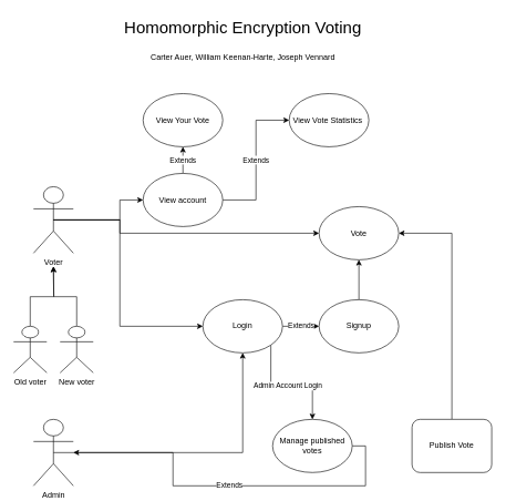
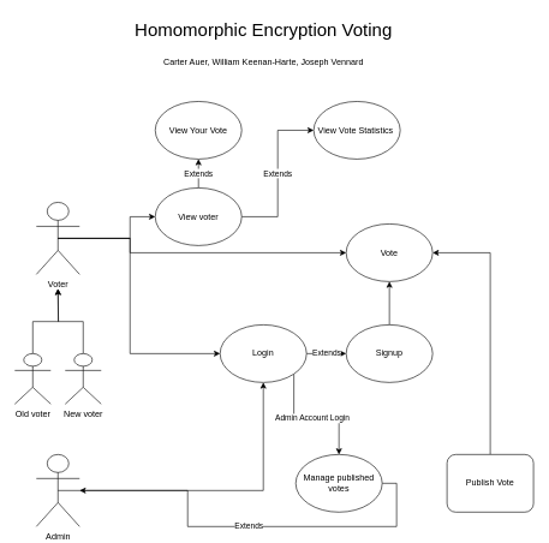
  <mxCell id="0" />
  <mxCell id="1" parent="0" />
  <mxCell id="2" style="edgeStyle=orthogonalEdgeStyle;rounded=0;orthogonalLoop=1;jettySize=auto;html=1;exitX=0.5;exitY=0.5;exitDx=0;exitDy=0;exitPerimeter=0;entryX=0;entryY=0.5;entryDx=0;entryDy=0;" edge="1" parent="1" source="5" target="10"><mxGeometry relative="1" as="geometry"><Array as="points"><mxPoint x="180" y="330" /><mxPoint x="180" y="490" /></Array></mxGeometry></mxCell>
  <mxCell id="3" style="edgeStyle=orthogonalEdgeStyle;rounded=0;orthogonalLoop=1;jettySize=auto;html=1;exitX=0.5;exitY=0.5;exitDx=0;exitDy=0;exitPerimeter=0;entryX=0;entryY=0.5;entryDx=0;entryDy=0;" edge="1" parent="1" source="5" target="26"><mxGeometry relative="1" as="geometry"><Array as="points"><mxPoint x="180" y="330" /><mxPoint x="180" y="300" /></Array></mxGeometry></mxCell>
  <mxCell id="4" style="edgeStyle=orthogonalEdgeStyle;rounded=0;orthogonalLoop=1;jettySize=auto;html=1;exitX=0.5;exitY=0.5;exitDx=0;exitDy=0;exitPerimeter=0;entryX=0;entryY=0.5;entryDx=0;entryDy=0;" edge="1" parent="1" source="5" target="11"><mxGeometry relative="1" as="geometry"><Array as="points"><mxPoint x="180" y="330" /><mxPoint x="180" y="350" /></Array></mxGeometry></mxCell>
  <mxCell id="5" value="Voter" style="shape=umlActor;verticalLabelPosition=bottom;verticalAlign=top;html=1;outlineConnect=0;" vertex="1" parent="1"><mxGeometry x="50" y="280" width="60" height="100" as="geometry" /></mxCell>
  <mxCell id="6" style="edgeStyle=orthogonalEdgeStyle;rounded=0;orthogonalLoop=1;jettySize=auto;html=1;exitX=0.5;exitY=0.5;exitDx=0;exitDy=0;exitPerimeter=0;entryX=0.5;entryY=1;entryDx=0;entryDy=0;" edge="1" parent="1" source="7" target="10"><mxGeometry relative="1" as="geometry"><mxPoint x="350" y="560" as="targetPoint" /><Array as="points"><mxPoint x="365" y="680" /></Array></mxGeometry></mxCell>
  <mxCell id="7" value="Admin&lt;br&gt;" style="shape=umlActor;verticalLabelPosition=bottom;verticalAlign=top;html=1;outlineConnect=0;" vertex="1" parent="1"><mxGeometry x="50" y="630" width="60" height="100" as="geometry" /></mxCell>
  <mxCell id="8" value="Extends" style="edgeStyle=orthogonalEdgeStyle;rounded=0;orthogonalLoop=1;jettySize=auto;html=1;exitX=1;exitY=0.5;exitDx=0;exitDy=0;entryX=0;entryY=0.5;entryDx=0;entryDy=0;" edge="1" parent="1" source="10" target="17"><mxGeometry relative="1" as="geometry" /></mxCell>
  <mxCell id="9" value="Admin Account Login" style="edgeStyle=orthogonalEdgeStyle;rounded=0;orthogonalLoop=1;jettySize=auto;html=1;exitX=1;exitY=1;exitDx=0;exitDy=0;" edge="1" parent="1" source="10" target="21"><mxGeometry relative="1" as="geometry" /></mxCell>
  <mxCell id="10" value="Login" style="ellipse;whiteSpace=wrap;html=1;" vertex="1" parent="1"><mxGeometry x="305" y="450" width="120" height="80" as="geometry" /></mxCell>
  <mxCell id="11" value="Vote" style="ellipse;whiteSpace=wrap;html=1;" vertex="1" parent="1"><mxGeometry x="480" y="310" width="120" height="80" as="geometry" /></mxCell>
  <mxCell id="12" style="edgeStyle=orthogonalEdgeStyle;rounded=0;orthogonalLoop=1;jettySize=auto;html=1;exitX=0.5;exitY=0;exitDx=0;exitDy=0;exitPerimeter=0;" edge="1" parent="1" source="13"><mxGeometry relative="1" as="geometry"><mxPoint x="80" y="400" as="targetPoint" /></mxGeometry></mxCell>
  <mxCell id="13" value="New voter" style="shape=umlActor;verticalLabelPosition=bottom;verticalAlign=top;html=1;outlineConnect=0;" vertex="1" parent="1"><mxGeometry x="90" y="490" width="50" height="70" as="geometry" /></mxCell>
  <mxCell id="14" style="edgeStyle=orthogonalEdgeStyle;rounded=0;orthogonalLoop=1;jettySize=auto;html=1;exitX=0.5;exitY=0;exitDx=0;exitDy=0;exitPerimeter=0;" edge="1" parent="1" source="15"><mxGeometry relative="1" as="geometry"><mxPoint x="80" y="400" as="targetPoint" /></mxGeometry></mxCell>
  <mxCell id="15" value="Old voter" style="shape=umlActor;verticalLabelPosition=bottom;verticalAlign=top;html=1;outlineConnect=0;" vertex="1" parent="1"><mxGeometry x="20" y="490" width="50" height="70" as="geometry" /></mxCell>
  <mxCell id="16" style="edgeStyle=orthogonalEdgeStyle;rounded=0;orthogonalLoop=1;jettySize=auto;html=1;exitX=0.5;exitY=0;exitDx=0;exitDy=0;entryX=0.5;entryY=1;entryDx=0;entryDy=0;" edge="1" parent="1" source="17" target="11"><mxGeometry relative="1" as="geometry" /></mxCell>
  <mxCell id="17" value="Signup" style="ellipse;whiteSpace=wrap;html=1;" vertex="1" parent="1"><mxGeometry x="480" y="450" width="120" height="80" as="geometry" /></mxCell>
  <mxCell id="18" value="View Your Vote" style="ellipse;whiteSpace=wrap;html=1;" vertex="1" parent="1"><mxGeometry x="215" y="140" width="120" height="80" as="geometry" /></mxCell>
  <mxCell id="19" value="View Vote Statistics&amp;nbsp;" style="ellipse;whiteSpace=wrap;html=1;" vertex="1" parent="1"><mxGeometry x="435" y="140" width="120" height="80" as="geometry" /></mxCell>
  <mxCell id="20" value="Extends" style="edgeStyle=orthogonalEdgeStyle;rounded=0;orthogonalLoop=1;jettySize=auto;html=1;exitX=1;exitY=0.5;exitDx=0;exitDy=0;" edge="1" parent="1" source="21" target="7"><mxGeometry relative="1" as="geometry" /></mxCell>
  <mxCell id="21" value="Manage published votes" style="ellipse;whiteSpace=wrap;html=1;" vertex="1" parent="1"><mxGeometry x="410" y="630" width="120" height="80" as="geometry" /></mxCell>
  <mxCell id="22" style="edgeStyle=orthogonalEdgeStyle;rounded=0;orthogonalLoop=1;jettySize=auto;html=1;exitX=0.5;exitY=0;exitDx=0;exitDy=0;entryX=1;entryY=0.5;entryDx=0;entryDy=0;" edge="1" parent="1" source="23" target="11"><mxGeometry relative="1" as="geometry" /></mxCell>
  <mxCell id="23" value="Publish Vote" style="whiteSpace=wrap;html=1;rounded=1;" vertex="1" parent="1"><mxGeometry x="620" y="630" width="120" height="80" as="geometry" /></mxCell>
  <mxCell id="24" value="Extends" style="edgeStyle=orthogonalEdgeStyle;rounded=0;orthogonalLoop=1;jettySize=auto;html=1;exitX=0.5;exitY=0;exitDx=0;exitDy=0;entryX=0.5;entryY=1;entryDx=0;entryDy=0;" edge="1" parent="1" source="26" target="18"><mxGeometry relative="1" as="geometry" /></mxCell>
  <mxCell id="25" value="Extends" style="edgeStyle=orthogonalEdgeStyle;rounded=0;orthogonalLoop=1;jettySize=auto;html=1;exitX=1;exitY=0.5;exitDx=0;exitDy=0;entryX=0;entryY=0.5;entryDx=0;entryDy=0;" edge="1" parent="1" source="26" target="19"><mxGeometry relative="1" as="geometry" /></mxCell>
- <mxCell id="26" value="View account" style="ellipse;whiteSpace=wrap;html=1;" vertex="1" parent="1"><mxGeometry x="215" y="260" width="120" height="80" as="geometry" /></mxCell>
+ <mxCell id="26" value="View voter" style="ellipse;whiteSpace=wrap;html=1;" vertex="1" parent="1"><mxGeometry x="215" y="260" width="120" height="80" as="geometry" /></mxCell>
  <mxCell id="27" value="Carter Auer, William Keenan-Harte, Joseph Vennard" style="text;html=1;align=center;verticalAlign=middle;resizable=0;points=[];autosize=1;strokeColor=none;fillColor=none;" vertex="1" parent="1"><mxGeometry x="215" y="70" width="300" height="30" as="geometry" /></mxCell>
  <mxCell id="28" value="Homomorphic Encryption Voting" style="text;html=1;align=center;verticalAlign=middle;resizable=0;points=[];autosize=1;strokeColor=none;fillColor=none;fontSize=25;" vertex="1" parent="1"><mxGeometry x="175" y="20" width="380" height="40" as="geometry" /></mxCell>
